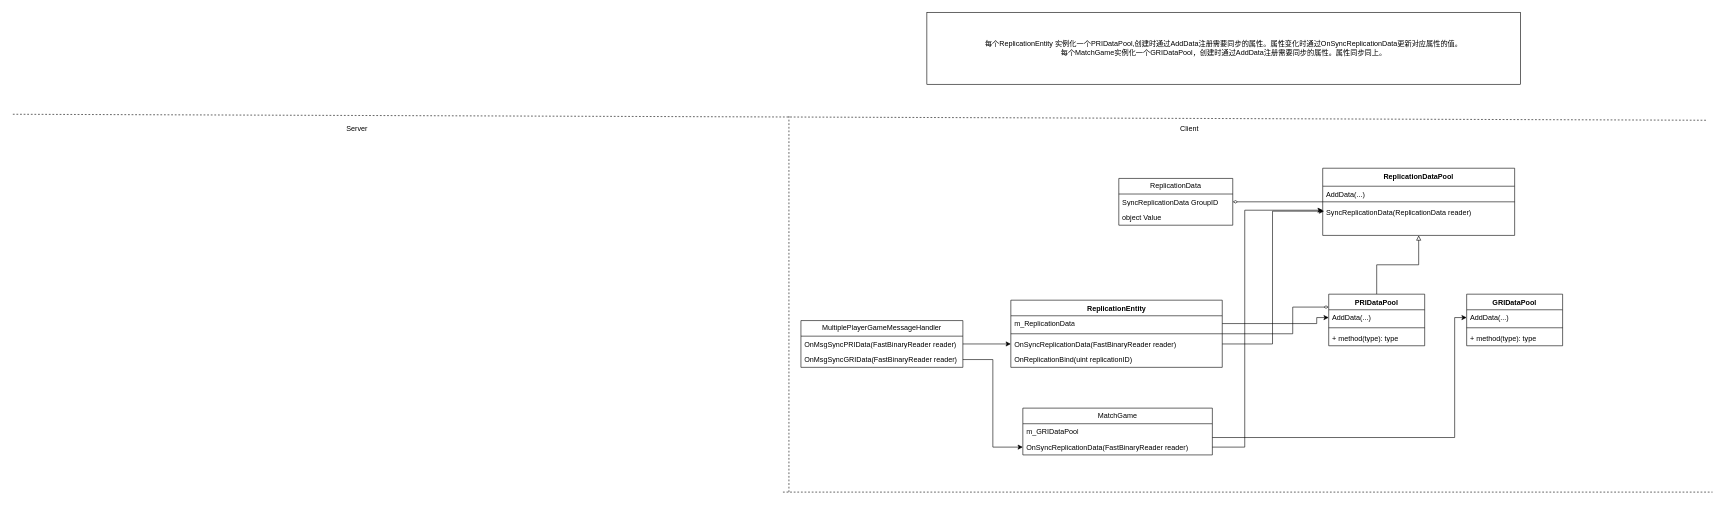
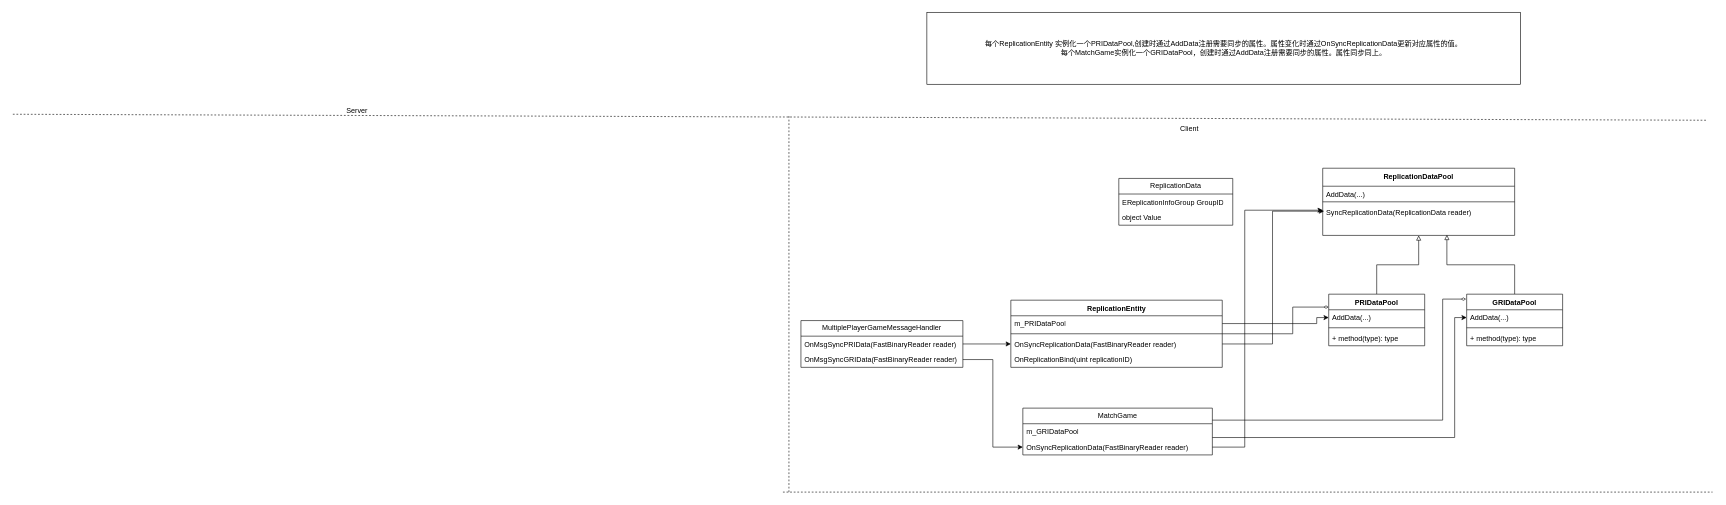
  <mxCell id="0" />
  <mxCell id="1" parent="0" />
  <mxCell id="2" value="ReplicationData" style="swimlane;fontStyle=0;childLayout=stackLayout;horizontal=1;startSize=26;fillColor=none;horizontalStack=0;resizeParent=1;resizeParentMax=0;resizeLast=0;collapsible=1;marginBottom=0;whiteSpace=wrap;html=1;" vertex="1" parent="1"><mxGeometry x="1864" y="297" width="190" height="78" as="geometry" /></mxCell>
- <mxCell id="3" value="SyncReplicationData GroupID" style="text;strokeColor=none;fillColor=none;align=left;verticalAlign=top;spacingLeft=4;spacingRight=4;overflow=hidden;rotatable=0;points=[[0,0.5],[1,0.5]];portConstraint=eastwest;whiteSpace=wrap;html=1;" vertex="1" parent="2"><mxGeometry y="26" width="190" height="26" as="geometry" /></mxCell>
+ <mxCell id="3" value="EReplicationInfoGroup GroupID" style="text;strokeColor=none;fillColor=none;align=left;verticalAlign=top;spacingLeft=4;spacingRight=4;overflow=hidden;rotatable=0;points=[[0,0.5],[1,0.5]];portConstraint=eastwest;whiteSpace=wrap;html=1;" vertex="1" parent="2"><mxGeometry y="26" width="190" height="26" as="geometry" /></mxCell>
  <mxCell id="4" value="object Value" style="text;strokeColor=none;fillColor=none;align=left;verticalAlign=top;spacingLeft=4;spacingRight=4;overflow=hidden;rotatable=0;points=[[0,0.5],[1,0.5]];portConstraint=eastwest;whiteSpace=wrap;html=1;" vertex="1" parent="2"><mxGeometry y="52" width="190" height="26" as="geometry" /></mxCell>
- <mxCell id="5" style="edgeStyle=orthogonalEdgeStyle;rounded=0;orthogonalLoop=1;jettySize=auto;html=1;endArrow=diamondThin;endFill=0;" edge="1" parent="1" source="6" target="2"><mxGeometry relative="1" as="geometry" /></mxCell>
  <mxCell id="6" value="ReplicationDataPool" style="swimlane;fontStyle=1;align=center;verticalAlign=top;childLayout=stackLayout;horizontal=1;startSize=30;horizontalStack=0;resizeParent=1;resizeParentMax=0;resizeLast=0;collapsible=1;marginBottom=0;whiteSpace=wrap;html=1;" vertex="1" parent="1"><mxGeometry x="2204" y="280" width="320" height="112" as="geometry" /></mxCell>
  <mxCell id="7" value="AddData(...)" style="text;strokeColor=none;fillColor=none;align=left;verticalAlign=top;spacingLeft=4;spacingRight=4;overflow=hidden;rotatable=0;points=[[0,0.5],[1,0.5]];portConstraint=eastwest;whiteSpace=wrap;html=1;" vertex="1" parent="6"><mxGeometry y="30" width="320" height="22" as="geometry" /></mxCell>
  <mxCell id="8" value="" style="line;strokeWidth=1;fillColor=none;align=left;verticalAlign=middle;spacingTop=-1;spacingLeft=3;spacingRight=3;rotatable=0;labelPosition=right;points=[];portConstraint=eastwest;strokeColor=inherit;" vertex="1" parent="6"><mxGeometry y="52" width="320" height="8" as="geometry" /></mxCell>
  <mxCell id="9" value="SyncReplicationData(ReplicationData reader)" style="text;strokeColor=none;fillColor=none;align=left;verticalAlign=top;spacingLeft=4;spacingRight=4;overflow=hidden;rotatable=0;points=[[0,0.5],[1,0.5]];portConstraint=eastwest;whiteSpace=wrap;html=1;" vertex="1" parent="6"><mxGeometry y="60" width="320" height="52" as="geometry" /></mxCell>
  <mxCell id="10" style="edgeStyle=orthogonalEdgeStyle;rounded=0;orthogonalLoop=1;jettySize=auto;html=1;endArrow=diamondThin;endFill=0;entryX=0;entryY=0.25;entryDx=0;entryDy=0;" edge="1" parent="1" source="11" target="21"><mxGeometry relative="1" as="geometry"><Array as="points"><mxPoint x="2154" y="556" /><mxPoint x="2154" y="512" /></Array></mxGeometry></mxCell>
  <mxCell id="11" value="ReplicationEntity" style="swimlane;fontStyle=1;align=center;verticalAlign=top;childLayout=stackLayout;horizontal=1;startSize=26;horizontalStack=0;resizeParent=1;resizeParentMax=0;resizeLast=0;collapsible=1;marginBottom=0;whiteSpace=wrap;html=1;" vertex="1" parent="1"><mxGeometry x="1684" y="500" width="352.5" height="112" as="geometry" /></mxCell>
- <mxCell id="12" value="m_ReplicationData" style="text;strokeColor=none;fillColor=none;align=left;verticalAlign=top;spacingLeft=4;spacingRight=4;overflow=hidden;rotatable=0;points=[[0,0.5],[1,0.5]];portConstraint=eastwest;whiteSpace=wrap;html=1;" vertex="1" parent="11"><mxGeometry y="26" width="352.5" height="26" as="geometry" /></mxCell>
+ <mxCell id="12" value="m_PRIDataPool" style="text;strokeColor=none;fillColor=none;align=left;verticalAlign=top;spacingLeft=4;spacingRight=4;overflow=hidden;rotatable=0;points=[[0,0.5],[1,0.5]];portConstraint=eastwest;whiteSpace=wrap;html=1;" vertex="1" parent="11"><mxGeometry y="26" width="352.5" height="26" as="geometry" /></mxCell>
  <mxCell id="13" value="" style="line;strokeWidth=1;fillColor=none;align=left;verticalAlign=middle;spacingTop=-1;spacingLeft=3;spacingRight=3;rotatable=0;labelPosition=right;points=[];portConstraint=eastwest;strokeColor=inherit;" vertex="1" parent="11"><mxGeometry y="52" width="352.5" height="8" as="geometry" /></mxCell>
  <mxCell id="14" value="OnSyncReplicationData(FastBinaryReader reader)" style="text;strokeColor=none;fillColor=none;align=left;verticalAlign=top;spacingLeft=4;spacingRight=4;overflow=hidden;rotatable=0;points=[[0,0.5],[1,0.5]];portConstraint=eastwest;whiteSpace=wrap;html=1;" vertex="1" parent="11"><mxGeometry y="60" width="352.5" height="26" as="geometry" /></mxCell>
  <mxCell id="15" value="OnReplicationBind(uint replicationID)" style="text;strokeColor=none;fillColor=none;align=left;verticalAlign=top;spacingLeft=4;spacingRight=4;overflow=hidden;rotatable=0;points=[[0,0.5],[1,0.5]];portConstraint=eastwest;whiteSpace=wrap;html=1;" vertex="1" parent="11"><mxGeometry y="86" width="352.5" height="26" as="geometry" /></mxCell>
  <mxCell id="16" value="MultiplePlayerGameMessageHandler" style="swimlane;fontStyle=0;childLayout=stackLayout;horizontal=1;startSize=26;fillColor=none;horizontalStack=0;resizeParent=1;resizeParentMax=0;resizeLast=0;collapsible=1;marginBottom=0;whiteSpace=wrap;html=1;" vertex="1" parent="1"><mxGeometry x="1334" y="534" width="270" height="78" as="geometry" /></mxCell>
  <mxCell id="17" value="OnMsgSyncPRIData(FastBinaryReader reader)" style="text;strokeColor=none;fillColor=none;align=left;verticalAlign=top;spacingLeft=4;spacingRight=4;overflow=hidden;rotatable=0;points=[[0,0.5],[1,0.5]];portConstraint=eastwest;whiteSpace=wrap;html=1;" vertex="1" parent="16"><mxGeometry y="26" width="270" height="26" as="geometry" /></mxCell>
  <mxCell id="18" value="OnMsgSyncGRIData(FastBinaryReader reader)" style="text;strokeColor=none;fillColor=none;align=left;verticalAlign=top;spacingLeft=4;spacingRight=4;overflow=hidden;rotatable=0;points=[[0,0.5],[1,0.5]];portConstraint=eastwest;whiteSpace=wrap;html=1;" vertex="1" parent="16"><mxGeometry y="52" width="270" height="26" as="geometry" /></mxCell>
  <mxCell id="19" style="edgeStyle=orthogonalEdgeStyle;rounded=0;orthogonalLoop=1;jettySize=auto;html=1;entryX=0;entryY=0.5;entryDx=0;entryDy=0;" edge="1" parent="1" source="17" target="14"><mxGeometry relative="1" as="geometry" /></mxCell>
  <mxCell id="20" style="edgeStyle=orthogonalEdgeStyle;rounded=0;orthogonalLoop=1;jettySize=auto;html=1;endArrow=block;endFill=0;" edge="1" parent="1" source="21" target="6"><mxGeometry relative="1" as="geometry" /></mxCell>
  <mxCell id="21" value="PRIDataPool" style="swimlane;fontStyle=1;align=center;verticalAlign=top;childLayout=stackLayout;horizontal=1;startSize=26;horizontalStack=0;resizeParent=1;resizeParentMax=0;resizeLast=0;collapsible=1;marginBottom=0;whiteSpace=wrap;html=1;" vertex="1" parent="1"><mxGeometry x="2214" y="490" width="160" height="86" as="geometry" /></mxCell>
  <mxCell id="22" value="AddData(...)" style="text;strokeColor=none;fillColor=none;align=left;verticalAlign=top;spacingLeft=4;spacingRight=4;overflow=hidden;rotatable=0;points=[[0,0.5],[1,0.5]];portConstraint=eastwest;whiteSpace=wrap;html=1;" vertex="1" parent="21"><mxGeometry y="26" width="160" height="26" as="geometry" /></mxCell>
  <mxCell id="23" value="" style="line;strokeWidth=1;fillColor=none;align=left;verticalAlign=middle;spacingTop=-1;spacingLeft=3;spacingRight=3;rotatable=0;labelPosition=right;points=[];portConstraint=eastwest;strokeColor=inherit;" vertex="1" parent="21"><mxGeometry y="52" width="160" height="8" as="geometry" /></mxCell>
  <mxCell id="24" value="+ method(type): type" style="text;strokeColor=none;fillColor=none;align=left;verticalAlign=top;spacingLeft=4;spacingRight=4;overflow=hidden;rotatable=0;points=[[0,0.5],[1,0.5]];portConstraint=eastwest;whiteSpace=wrap;html=1;" vertex="1" parent="21"><mxGeometry y="60" width="160" height="26" as="geometry" /></mxCell>
  <mxCell id="25" style="edgeStyle=orthogonalEdgeStyle;rounded=0;orthogonalLoop=1;jettySize=auto;html=1;entryX=0.007;entryY=0.224;entryDx=0;entryDy=0;entryPerimeter=0;" edge="1" parent="1" source="14" target="9"><mxGeometry relative="1" as="geometry" /></mxCell>
  <mxCell id="26" style="edgeStyle=orthogonalEdgeStyle;rounded=0;orthogonalLoop=1;jettySize=auto;html=1;exitX=1;exitY=0.5;exitDx=0;exitDy=0;entryX=0;entryY=0.5;entryDx=0;entryDy=0;" edge="1" parent="1" source="12" target="22"><mxGeometry relative="1" as="geometry"><Array as="points"><mxPoint x="2194" y="539" /><mxPoint x="2194" y="529" /></Array></mxGeometry></mxCell>
+ <mxCell id="27" style="edgeStyle=orthogonalEdgeStyle;rounded=0;orthogonalLoop=1;jettySize=auto;html=1;entryX=0.647;entryY=0.981;entryDx=0;entryDy=0;entryPerimeter=0;endArrow=block;endFill=0;" edge="1" parent="1" source="28" target="9"><mxGeometry relative="1" as="geometry" /></mxCell>
  <mxCell id="28" value="GRIDataPool" style="swimlane;fontStyle=1;align=center;verticalAlign=top;childLayout=stackLayout;horizontal=1;startSize=26;horizontalStack=0;resizeParent=1;resizeParentMax=0;resizeLast=0;collapsible=1;marginBottom=0;whiteSpace=wrap;html=1;" vertex="1" parent="1"><mxGeometry x="2444" y="490" width="160" height="86" as="geometry" /></mxCell>
  <mxCell id="29" value="AddData(...)" style="text;strokeColor=none;fillColor=none;align=left;verticalAlign=top;spacingLeft=4;spacingRight=4;overflow=hidden;rotatable=0;points=[[0,0.5],[1,0.5]];portConstraint=eastwest;whiteSpace=wrap;html=1;" vertex="1" parent="28"><mxGeometry y="26" width="160" height="26" as="geometry" /></mxCell>
  <mxCell id="30" value="" style="line;strokeWidth=1;fillColor=none;align=left;verticalAlign=middle;spacingTop=-1;spacingLeft=3;spacingRight=3;rotatable=0;labelPosition=right;points=[];portConstraint=eastwest;strokeColor=inherit;" vertex="1" parent="28"><mxGeometry y="52" width="160" height="8" as="geometry" /></mxCell>
  <mxCell id="31" value="+ method(type): type" style="text;strokeColor=none;fillColor=none;align=left;verticalAlign=top;spacingLeft=4;spacingRight=4;overflow=hidden;rotatable=0;points=[[0,0.5],[1,0.5]];portConstraint=eastwest;whiteSpace=wrap;html=1;" vertex="1" parent="28"><mxGeometry y="60" width="160" height="26" as="geometry" /></mxCell>
+ <mxCell id="32" style="edgeStyle=orthogonalEdgeStyle;rounded=0;orthogonalLoop=1;jettySize=auto;html=1;entryX=-0.006;entryY=0.095;entryDx=0;entryDy=0;entryPerimeter=0;endArrow=diamondThin;endFill=0;" edge="1" parent="1" source="33" target="28"><mxGeometry relative="1" as="geometry"><Array as="points"><mxPoint x="2404" y="700" /><mxPoint x="2404" y="498" /></Array></mxGeometry></mxCell>
  <mxCell id="33" value="MatchGame" style="swimlane;fontStyle=0;childLayout=stackLayout;horizontal=1;startSize=26;fillColor=none;horizontalStack=0;resizeParent=1;resizeParentMax=0;resizeLast=0;collapsible=1;marginBottom=0;whiteSpace=wrap;html=1;" vertex="1" parent="1"><mxGeometry x="1704" y="680" width="316" height="78" as="geometry" /></mxCell>
  <mxCell id="34" value="m_GRIDataPool" style="text;strokeColor=none;fillColor=none;align=left;verticalAlign=top;spacingLeft=4;spacingRight=4;overflow=hidden;rotatable=0;points=[[0,0.5],[1,0.5]];portConstraint=eastwest;whiteSpace=wrap;html=1;" vertex="1" parent="33"><mxGeometry y="26" width="316" height="26" as="geometry" /></mxCell>
  <mxCell id="35" value="OnSyncReplicationData(FastBinaryReader reader)" style="text;strokeColor=none;fillColor=none;align=left;verticalAlign=top;spacingLeft=4;spacingRight=4;overflow=hidden;rotatable=0;points=[[0,0.5],[1,0.5]];portConstraint=eastwest;whiteSpace=wrap;html=1;" vertex="1" parent="33"><mxGeometry y="52" width="316" height="26" as="geometry" /></mxCell>
  <mxCell id="36" style="edgeStyle=orthogonalEdgeStyle;rounded=0;orthogonalLoop=1;jettySize=auto;html=1;entryX=0;entryY=0.5;entryDx=0;entryDy=0;" edge="1" parent="1" source="34" target="29"><mxGeometry relative="1" as="geometry"><Array as="points"><mxPoint x="2424" y="729" /><mxPoint x="2424" y="529" /></Array></mxGeometry></mxCell>
  <mxCell id="37" style="edgeStyle=orthogonalEdgeStyle;rounded=0;orthogonalLoop=1;jettySize=auto;html=1;entryX=0;entryY=0.192;entryDx=0;entryDy=0;entryPerimeter=0;" edge="1" parent="1" source="35" target="9"><mxGeometry relative="1" as="geometry"><Array as="points"><mxPoint x="2074" y="745" /><mxPoint x="2074" y="350" /></Array></mxGeometry></mxCell>
  <mxCell id="38" style="edgeStyle=orthogonalEdgeStyle;rounded=0;orthogonalLoop=1;jettySize=auto;html=1;entryX=0;entryY=0.5;entryDx=0;entryDy=0;" edge="1" parent="1" source="18" target="35"><mxGeometry relative="1" as="geometry" /></mxCell>
  <mxCell id="39" value="" style="endArrow=none;dashed=1;html=1;rounded=0;" edge="1" parent="1"><mxGeometry width="50" height="50" relative="1" as="geometry"><mxPoint x="20" y="190" as="sourcePoint" /><mxPoint x="2844" y="200" as="targetPoint" /></mxGeometry></mxCell>
  <mxCell id="40" value="每个ReplicationEntity 实例化一个PRIDataPool,创建时通过AddData注册需要同步的属性。属性变化时通过OnSyncReplicationData更新对应属性的值。&lt;br&gt;每个MatchGame实例化一个GRIDataPool，创建时通过AddData注册需要同步的属性。属性同步同上。" style="html=1;whiteSpace=wrap;" vertex="1" parent="1"><mxGeometry x="1544" y="20" width="990" height="120" as="geometry" /></mxCell>
  <mxCell id="41" value="" style="endArrow=none;dashed=1;html=1;rounded=0;" edge="1" parent="1"><mxGeometry width="50" height="50" relative="1" as="geometry"><mxPoint x="1304" y="820" as="sourcePoint" /><mxPoint x="2854" y="820" as="targetPoint" /></mxGeometry></mxCell>
  <mxCell id="42" value="Client" style="text;html=1;strokeColor=none;fillColor=none;align=center;verticalAlign=middle;whiteSpace=wrap;rounded=0;" vertex="1" parent="1"><mxGeometry x="1951.5" y="200" width="60" height="30" as="geometry" /></mxCell>
  <mxCell id="43" value="" style="endArrow=none;dashed=1;html=1;rounded=0;" edge="1" parent="1"><mxGeometry width="50" height="50" relative="1" as="geometry"><mxPoint x="1314" y="820" as="sourcePoint" /><mxPoint x="1314" y="190" as="targetPoint" /></mxGeometry></mxCell>
- <mxCell id="44" value="Server" style="text;html=1;strokeColor=none;fillColor=none;align=center;verticalAlign=middle;whiteSpace=wrap;rounded=0;" vertex="1" parent="1"><mxGeometry x="564" y="200" width="60" height="30" as="geometry" /></mxCell>
+ <mxCell id="44" value="Server" style="text;html=1;strokeColor=none;fillColor=none;align=center;verticalAlign=middle;whiteSpace=wrap;rounded=0;" vertex="1" parent="1"><mxGeometry x="564" y="170" width="60" height="30" as="geometry" /></mxCell>
